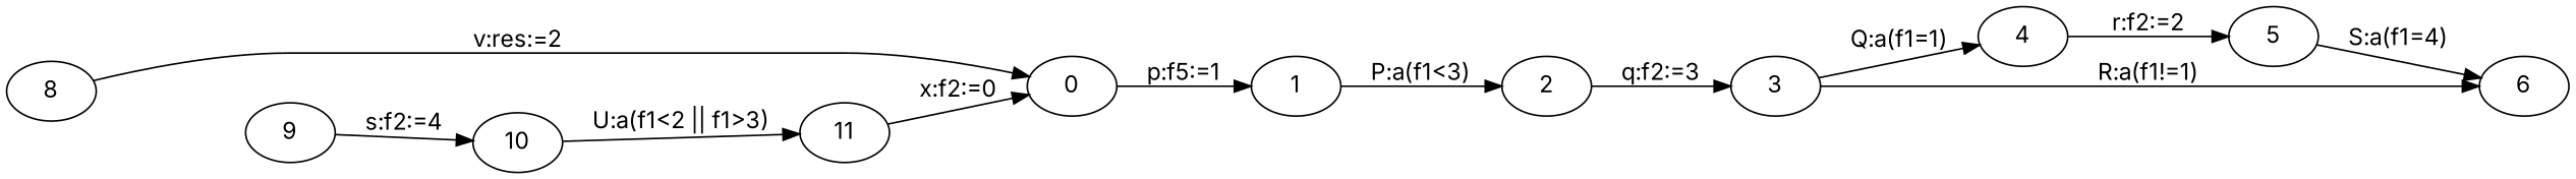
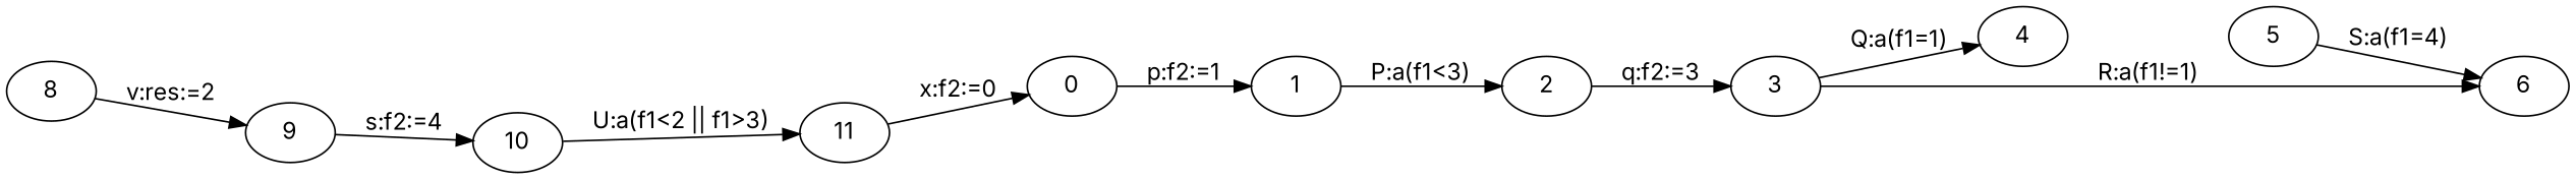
  digraph {
    fontname=Inter
    rankdir=LR
    node [fixedsize=false fontname=Inter regular=false]
    edge [constraint=true decorate=false fontname=Inter labelfloat=false]
    n1 [label=0]
    n2 [label=1]
    n3 [label=2]
    n4 [label=3]
    n5 [label=4]
    n6 [label=6]
    n7 [label=5]
    n8 [label=8]
    n9 [label=9]
    n10 [label=10]
    n11 [label=11]
-   n1 -> n2 [label="p:f5:=1"]
+   n1 -> n2 [label="p:f2:=1"]
    n2 -> n3 [label="P:a(f1<3)"]
    n3 -> n4 [label="q:f2:=3"]
    n4 -> n5 [label="Q:a(f1=1)"]
    n4 -> n6 [label="R:a(f1!=1)"]
-   n5 -> n7 [label="r:f2:=2"]
    n7 -> n6 [label="S:a(f1=4)"]
-   n8 -> n1 [label="v:res:=2"]
+   n8 -> n9 [label="v:res:=2"]
    n9 -> n10 [label="s:f2:=4"]
    n10 -> n11 [label="U:a(f1<2 || f1>3)"]
    n11 -> n1 [label="x:f2:=0"]
  }
